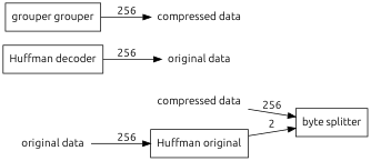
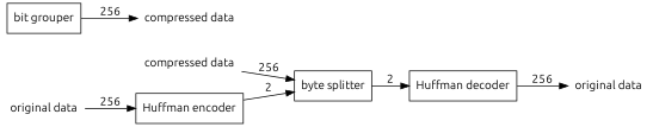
  digraph {
    fontname=Ubuntu
    newrank=true
    rankdir=LR
    node [fontname=Ubuntu shape=none]
    edge [fontname=Ubuntu]
    n1 [label="compressed data"]
    n2 [label="byte splitter" shape=box]
    n3 [label="Huffman decoder" shape=box]
    n4 [label="original data"]
    n5 [label="original data"]
-   n6 [label="Huffman original" shape=box]
-   n7 [label="grouper grouper" shape=box]
+   n6 [label="Huffman encoder" shape=box]
+   n7 [label="bit grouper" shape=box]
    n8 [label="compressed data"]
    subgraph sub_1 {
      n1
      n2
      n3
      n4
    }
    subgraph sub_2 {
      n5
      n6
      n7
      n8
    }
    n1 -> n2 [label=256]
+   n2 -> n3 [label=2]
    n3 -> n4 [label=256]
    n5 -> n6 [label=256]
    n6 -> n2 [label=2]
    n7 -> n8 [label=256]
  }
